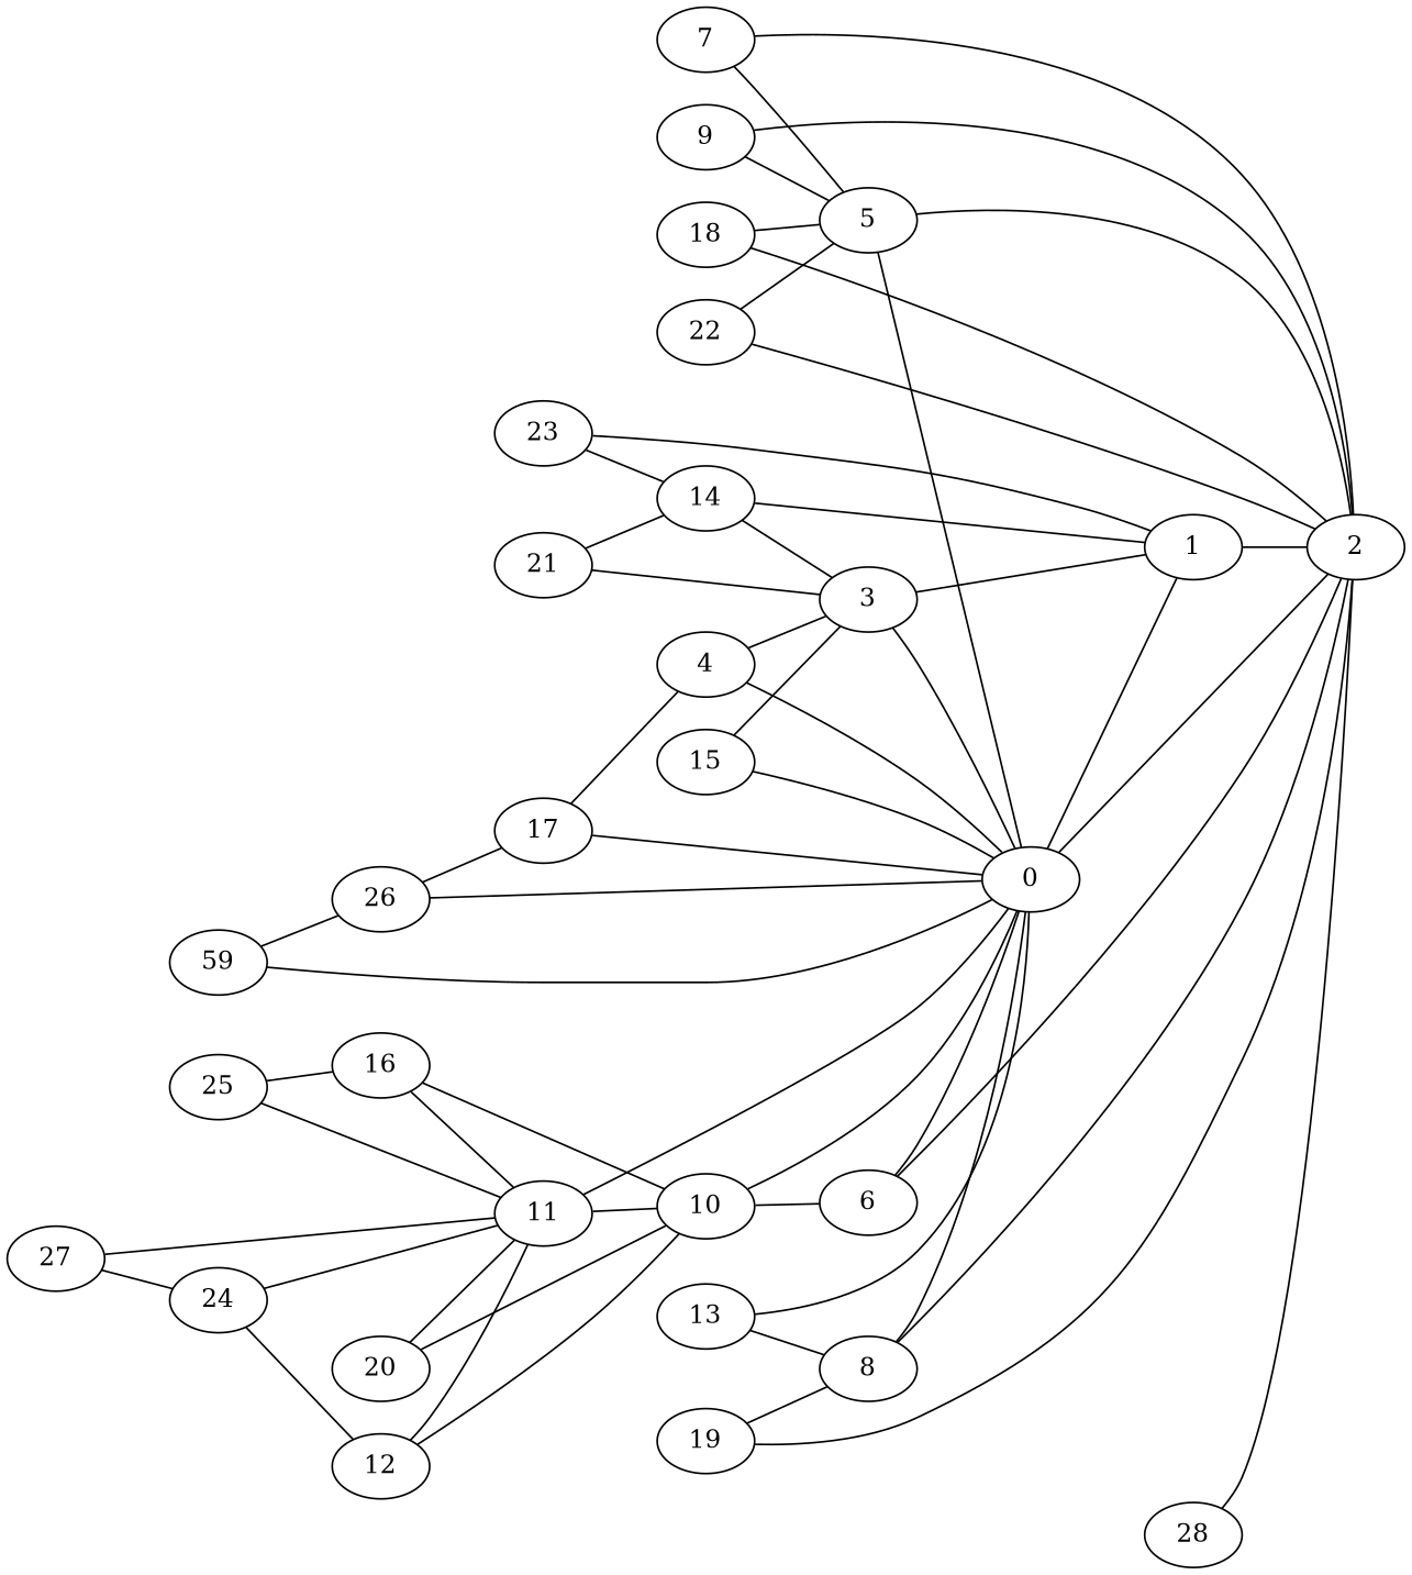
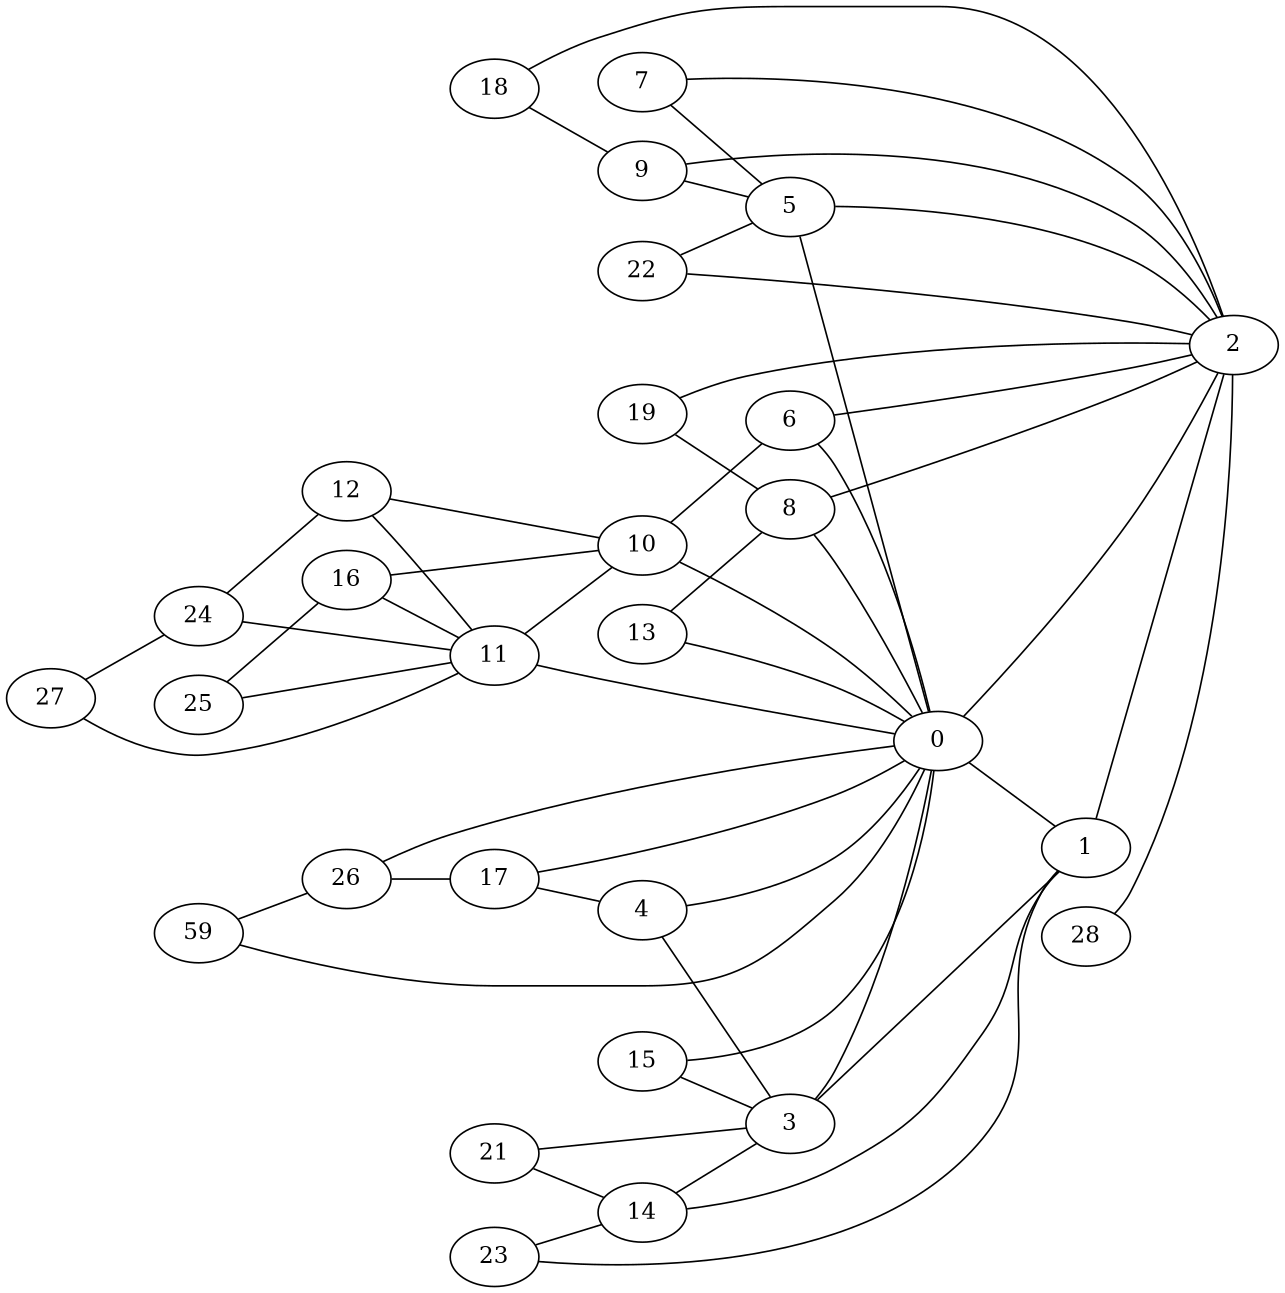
  graph {
    rankdir=LR
    0
    1
    2
    3
    4
    5
    6
    7
    8
    9
    10
    11
    12
    13
    14
    15
    16
    17
    18
    19
-   20
    21
    22
    23
    24
    25
    26
    27
    28
    n30 [label=59]
    0 -- 1
    1 -- 2
    2 -- 0
    3 -- 0
    3 -- 1
    4 -- 0
    4 -- 3
    5 -- 0
    5 -- 2
    6 -- 0
    6 -- 2
    7 -- 2
    7 -- 5
    8 -- 0
    8 -- 2
    9 -- 2
    9 -- 5
    10 -- 0
    10 -- 6
    11 -- 0
    11 -- 10
    12 -- 10
    12 -- 11
    13 -- 0
    13 -- 8
    14 -- 1
    14 -- 3
    15 -- 0
    15 -- 3
    16 -- 10
    16 -- 11
    17 -- 0
    17 -- 4
    18 -- 2
-   18 -- 5
+   18 -- 9
    19 -- 2
    19 -- 8
-   20 -- 10
-   20 -- 11
    21 -- 3
    21 -- 14
    22 -- 2
    22 -- 5
    23 -- 1
    23 -- 14
    24 -- 11
    24 -- 12
    25 -- 11
    25 -- 16
    26 -- 0
    26 -- 17
    27 -- 11
    27 -- 24
    28 -- 2
    n30 -- 0
    n30 -- 26
  }
